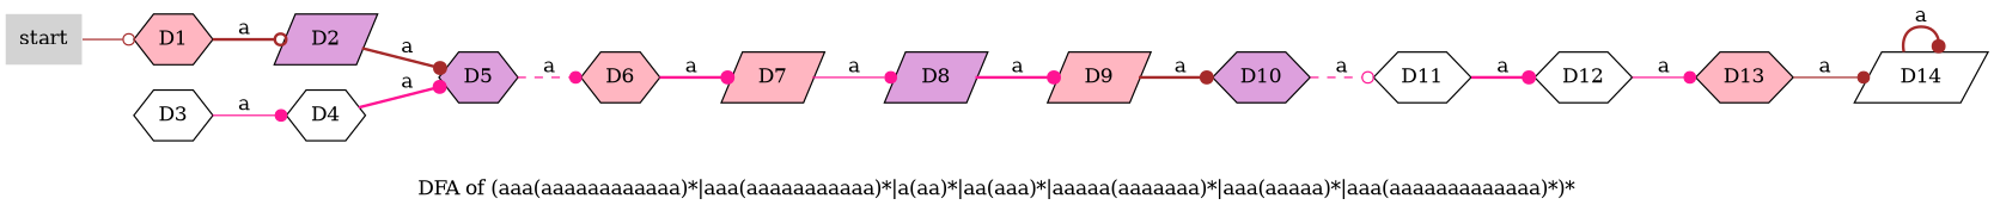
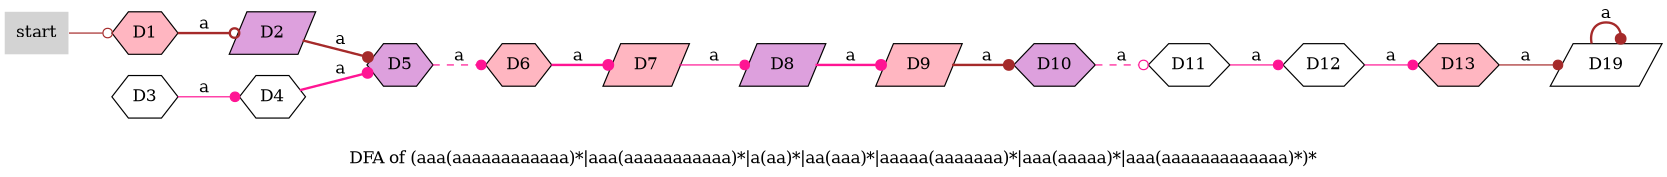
  digraph {
    fontname="DejaVu Serif"
    label="DFA of (aaa(aaaaaaaaaaaa)*|aaa(aaaaaaaaaaa)*|a(aa)*|aa(aaa)*|aaaaa(aaaaaaa)*|aaa(aaaaa)*|aaa(aaaaaaaaaaaaa)*)*"
    rankdir=LR
    node [fillcolor=lightpink fontname="DejaVu Serif" shape=hexagon style=filled]
    edge [arrowhead=dot color=deeppink fontname="DejaVu Serif" style=bold]
    start [fillcolor=lightgrey shape=none]
    n2 [label=D1]
    n3 [fillcolor=plum label=D2 shape=parallelogram]
    n4 [fillcolor=plum label=D5]
    n5 [fillcolor=white label=D3]
    n6 [fillcolor=white label=D4]
    n7 [label=D6]
    n8 [label=D7 shape=parallelogram]
    n9 [fillcolor=plum label=D8 shape=parallelogram]
    n10 [label=D9 shape=parallelogram]
    n11 [fillcolor=plum label=D10]
    n12 [fillcolor=white label=D11]
    n13 [fillcolor=white label=D12]
    n14 [label=D13]
-   n15 [fillcolor=white label=D14 shape=parallelogram]
+   n15 [fillcolor=white label=D19 shape=parallelogram]
    start -> n2 [arrowhead=odot color=brown style=solid]
    n2 -> n3 [arrowhead=odot color=brown label=a]
    n3 -> n4 [color=brown label=a]
    n4 -> n7 [label=a style=dashed]
    n5 -> n6 [label=a style=solid]
    n6 -> n4 [label=a]
    n7 -> n8 [label=a]
    n8 -> n9 [label=a style=solid]
    n9 -> n10 [label=a]
    n10 -> n11 [color=brown label=a]
    n11 -> n12 [arrowhead=odot label=a style=dashed]
-   n12 -> n13 [label=a]
+   n12 -> n13 [label=a style=solid]
    n13 -> n14 [label=a style=solid]
    n14 -> n15 [color=brown label=a style=solid]
    n15 -> n15 [color=brown label=a]
  }
